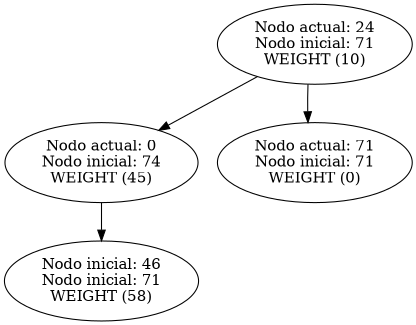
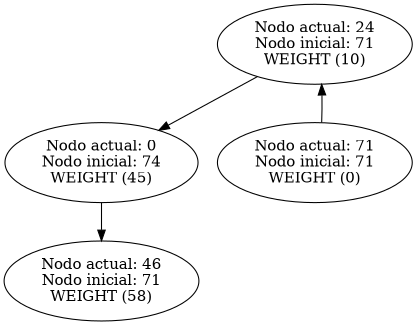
  digraph {
-   n1 [label="Nodo inicial: 46\nNodo inicial: 71\nWEIGHT (58)"]
+   n1 [label="Nodo actual: 46\nNodo inicial: 71\nWEIGHT (58)"]
    n2 [label="Nodo actual: 0\nNodo inicial: 74\nWEIGHT (45)"]
    n3 [label="Nodo actual: 24\nNodo inicial: 71\nWEIGHT (10)"]
    n4 [label="Nodo actual: 71\nNodo inicial: 71\nWEIGHT (0)"]
    n2 -> n1
    n3 -> n2
-   n3 -> n4
+   n4 -> n3
  }
